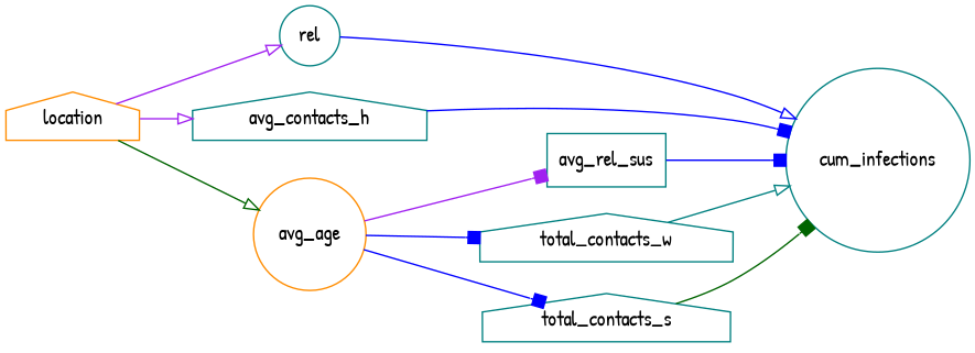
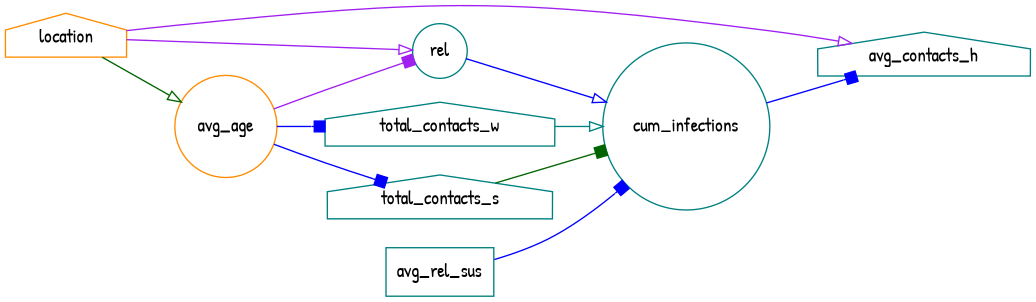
  digraph {
    fontname="Patrick Hand"
    rankdir=LR
    node [color=teal fontname="Patrick Hand" shape=house]
    edge [arrowhead=box color=blue fontname="Patrick Hand"]
    location [color=darkorange]
    n2 [label=rel shape=circle]
    avg_contacts_h
    avg_age [color=darkorange shape=circle]
    cum_infections [shape=circle]
    avg_rel_sus [shape=box]
    total_contacts_w
    total_contacts_s
    location -> n2 [arrowhead=onormal color=purple]
    location -> avg_contacts_h [arrowhead=onormal color=purple]
    location -> avg_age [arrowhead=onormal color=darkgreen]
    n2 -> cum_infections [arrowhead=onormal]
-   avg_contacts_h -> cum_infections
-   avg_age -> avg_rel_sus [color=purple]
+   cum_infections -> avg_contacts_h
+   avg_age -> n2 [color=purple]
    avg_age -> total_contacts_w
    avg_age -> total_contacts_s
    avg_rel_sus -> cum_infections
    total_contacts_w -> cum_infections [arrowhead=onormal color=teal]
    total_contacts_s -> cum_infections [color=darkgreen]
  }
